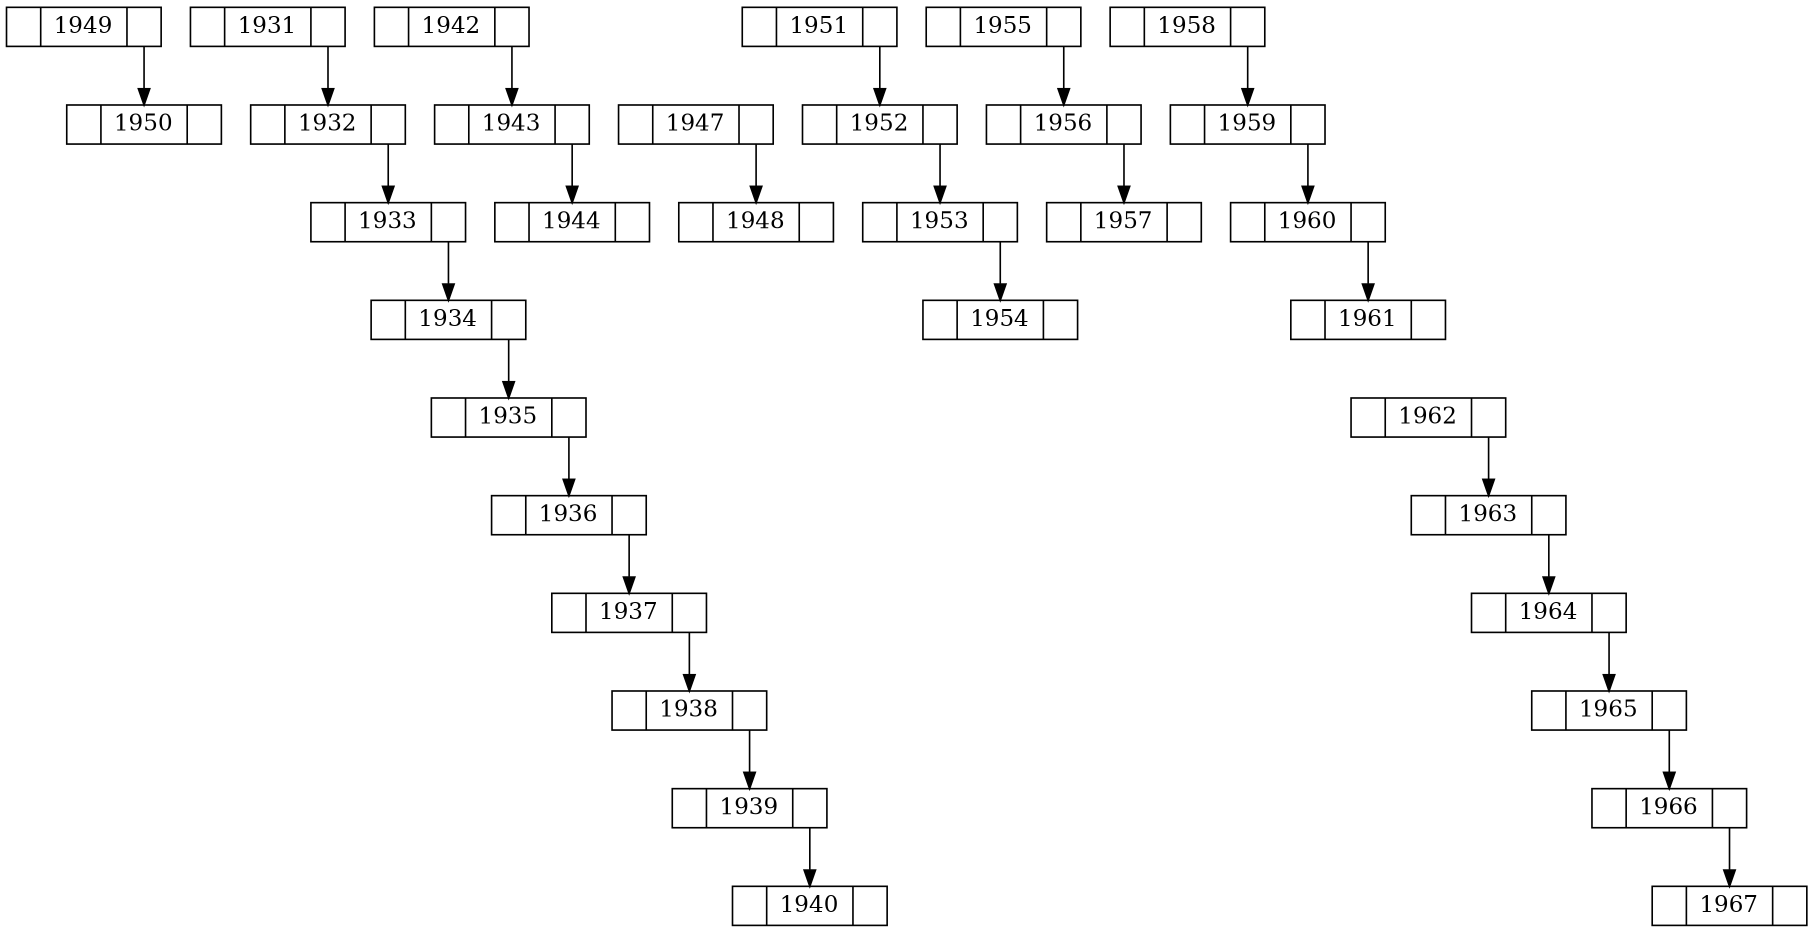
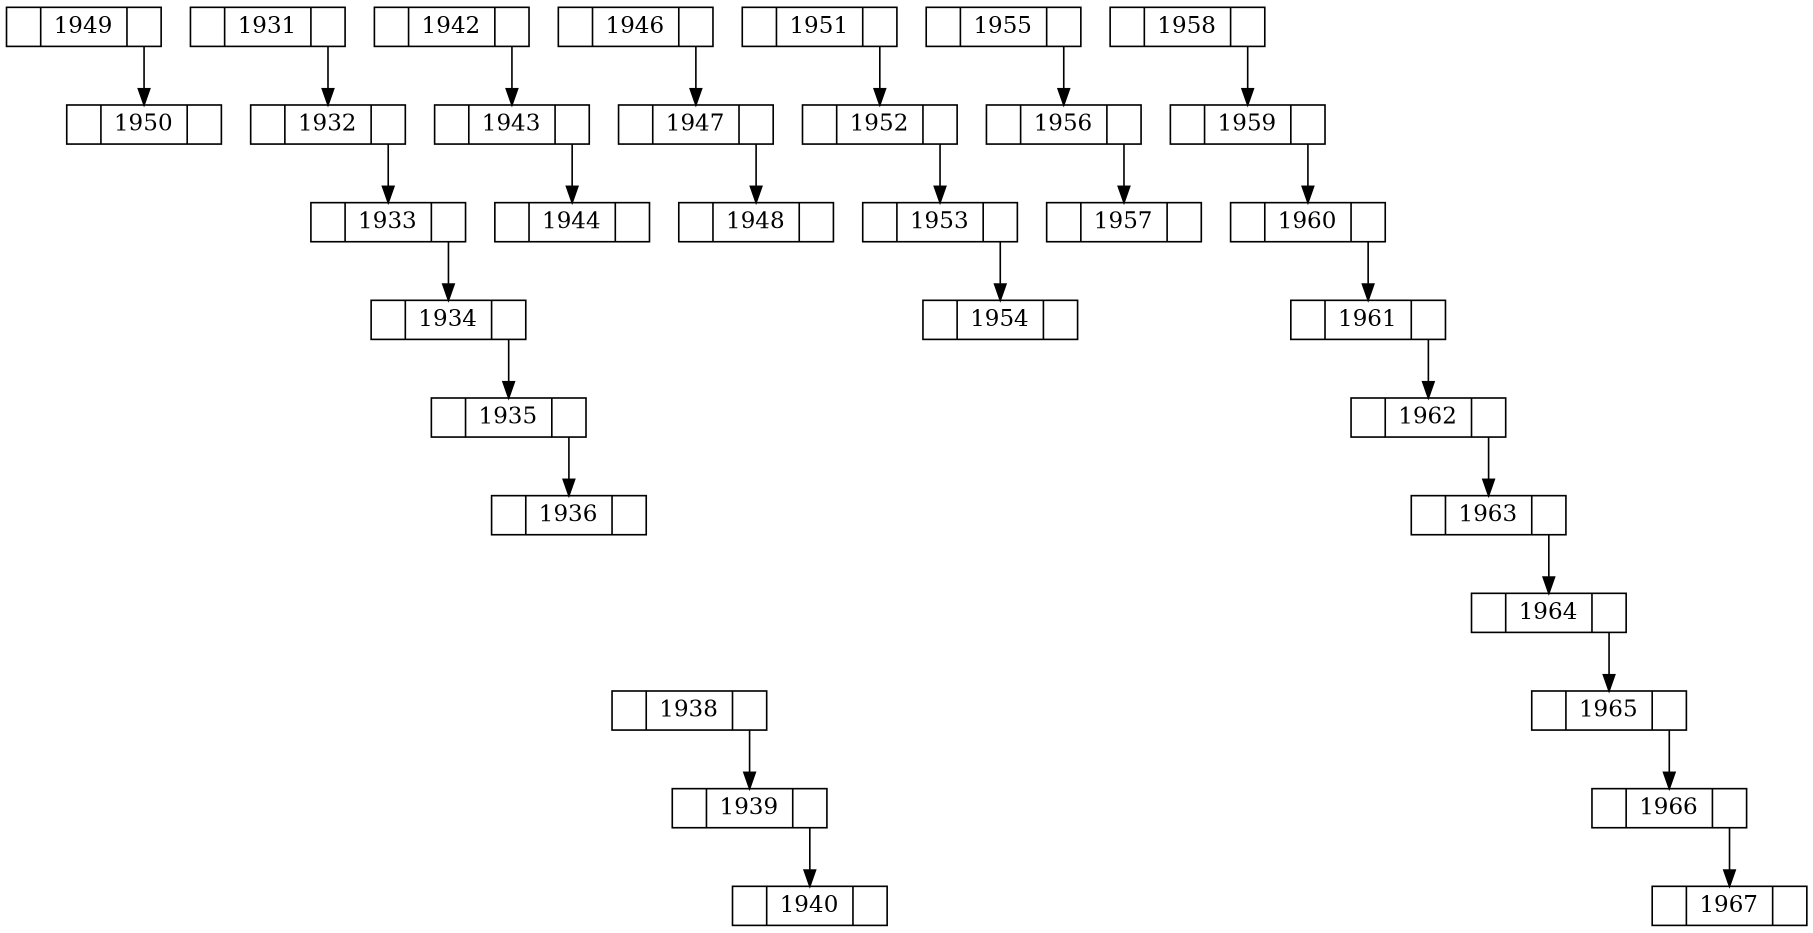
  digraph {
    node [shape=record]
    edge [headport=m tailport=r]
    n1 [height=0.1 label="<l> | <m> 1949 | <r>"]
    n2 [height=0.1 label="<l> | <m> 1950 | <r>"]
    n3 [height=0.1 label="<l> | <m> 1931 | <r>"]
    n4 [height=0.1 label="<l> | <m> 1932 | <r>"]
    n5 [height=0.1 label="<l> | <m> 1933 | <r>"]
    n6 [height=0.1 label="<l> | <m> 1934 | <r>"]
    n7 [height=0.1 label="<l> | <m> 1935 | <r>"]
    n8 [height=0.1 label="<l> | <m> 1936 | <r>"]
-   n9 [height=0.1 label="<l> | <m> 1937 | <r>"]
    n10 [height=0.1 label="<l> | <m> 1938 | <r>"]
    n11 [height=0.1 label="<l> | <m> 1939 | <r>"]
    n12 [height=0.1 label="<l> | <m> 1940 | <r>"]
    n13 [height=0.1 label="<l> | <m> 1942 | <r>"]
    n14 [height=0.1 label="<l> | <m> 1943 | <r>"]
    n15 [height=0.1 label="<l> | <m> 1944 | <r>"]
+   n16 [height=0.1 label="<l> | <m> 1946 | <r>"]
    n17 [height=0.1 label="<l> | <m> 1947 | <r>"]
    n18 [height=0.1 label="<l> | <m> 1948 | <r>"]
    n19 [height=0.1 label="<l> | <m> 1951 | <r>"]
    n20 [height=0.1 label="<l> | <m> 1952 | <r>"]
    n21 [height=0.1 label="<l> | <m> 1953 | <r>"]
    n22 [height=0.1 label="<l> | <m> 1954 | <r>"]
    n23 [height=0.1 label="<l> | <m> 1955 | <r>"]
    n24 [height=0.1 label="<l> | <m> 1956 | <r>"]
    n25 [height=0.1 label="<l> | <m> 1957 | <r>"]
    n26 [height=0.1 label="<l> | <m> 1958 | <r>"]
    n27 [height=0.1 label="<l> | <m> 1959 | <r>"]
    n28 [height=0.1 label="<l> | <m> 1960 | <r>"]
    n29 [height=0.1 label="<l> | <m> 1961 | <r>"]
    n30 [height=0.1 label="<l> | <m> 1962 | <r>"]
    n31 [height=0.1 label="<l> | <m> 1963 | <r>"]
    n32 [height=0.1 label="<l> | <m> 1964 | <r>"]
    n33 [height=0.1 label="<l> | <m> 1965 | <r>"]
    n34 [height=0.1 label="<l> | <m> 1966 | <r>"]
    n35 [height=0.1 label="<l> | <m> 1967 | <r>"]
    n1 -> n2
    n3 -> n4
    n4 -> n5
    n5 -> n6
    n6 -> n7
    n7 -> n8
-   n8 -> n9
-   n9 -> n10
    n10 -> n11
    n11 -> n12
    n13 -> n14
    n14 -> n15
+   n16 -> n17
    n17 -> n18
    n19 -> n20
    n20 -> n21
    n21 -> n22
    n23 -> n24
    n24 -> n25
    n26 -> n27
    n27 -> n28
    n28 -> n29
+   n29 -> n30
    n30 -> n31
    n31 -> n32
    n32 -> n33
    n33 -> n34
    n34 -> n35
  }
